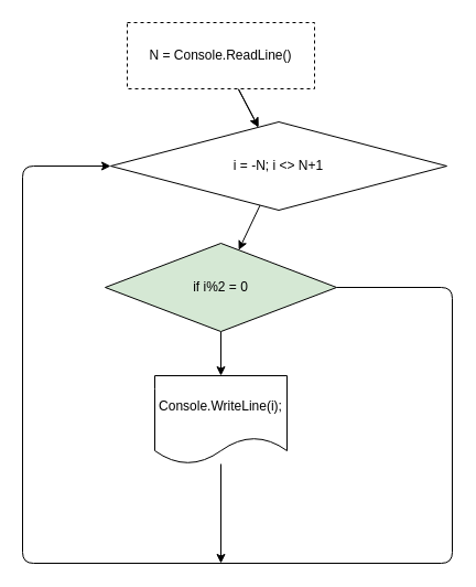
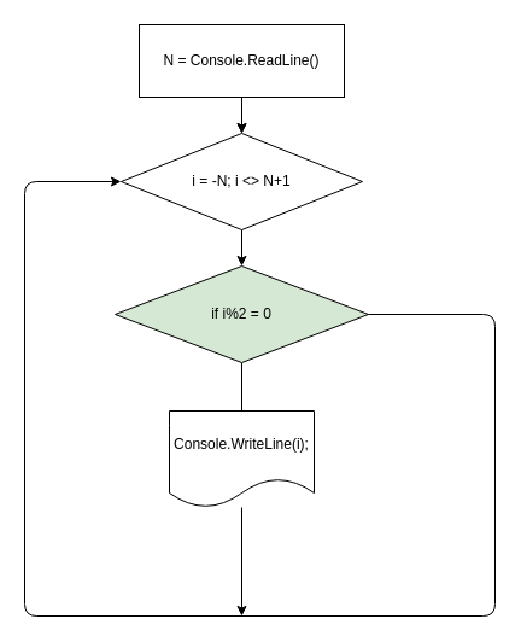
  <mxCell id="0" />
  <mxCell id="1" parent="0" />
  <mxCell id="2" value="" style="edgeStyle=none;html=1;" edge="1" parent="1" source="4" target="6"><mxGeometry relative="1" as="geometry" /></mxCell>
  <mxCell id="3" value="" style="edgeStyle=none;html=1;" edge="1" parent="1" source="4" target="6"><mxGeometry relative="1" as="geometry" /></mxCell>
- <mxCell id="4" value="N = Console.ReadLine()" style="whiteSpace=wrap;html=1;dashed=1;" vertex="1" parent="1"><mxGeometry x="115" y="20" width="170" height="60" as="geometry" /></mxCell>
+ <mxCell id="4" value="N = Console.ReadLine()" style="whiteSpace=wrap;html=1;" vertex="1" parent="1"><mxGeometry x="115" y="20" width="170" height="60" as="geometry" /></mxCell>
  <mxCell id="5" value="" style="edgeStyle=none;html=1;" edge="1" parent="1" source="6" target="9"><mxGeometry relative="1" as="geometry" /></mxCell>
- <mxCell id="6" value="i = -N; i &amp;lt;&amp;gt; N+1" style="rhombus;whiteSpace=wrap;html=1;" vertex="1" parent="1"><mxGeometry x="100" y="110" width="305" height="80" as="geometry" /></mxCell>
- <mxCell id="7" value="" style="edgeStyle=none;html=1;" edge="1" parent="1" source="9" target="11"><mxGeometry relative="1" as="geometry" /></mxCell>
+ <mxCell id="6" value="i = -N; i &amp;lt;&amp;gt; N+1" style="rhombus;whiteSpace=wrap;html=1;" vertex="1" parent="1"><mxGeometry x="100" y="110" width="200" height="80" as="geometry" /></mxCell>
+ <mxCell id="7" value="" style="edgeStyle=none;html=1;endArrow=none;" edge="1" parent="1" source="9" target="11"><mxGeometry relative="1" as="geometry" /></mxCell>
  <mxCell id="8" style="edgeStyle=none;html=1;entryX=0;entryY=0.5;entryDx=0;entryDy=0;" edge="1" parent="1" source="9" target="6"><mxGeometry relative="1" as="geometry"><mxPoint x="70" y="170" as="targetPoint" /><Array as="points"><mxPoint x="410" y="260" /><mxPoint x="410" y="510" /><mxPoint x="20" y="510" /><mxPoint x="20" y="150" /></Array></mxGeometry></mxCell>
  <mxCell id="9" value="if i%2 = 0" style="rhombus;whiteSpace=wrap;html=1;fillColor=#d5e8d4;" vertex="1" parent="1"><mxGeometry x="95" y="220" width="210" height="80" as="geometry" /></mxCell>
  <mxCell id="10" style="edgeStyle=none;html=1;" edge="1" parent="1" source="11"><mxGeometry relative="1" as="geometry"><mxPoint x="200" y="510" as="targetPoint" /></mxGeometry></mxCell>
  <mxCell id="11" value="Console.WriteLine(i);" style="shape=document;whiteSpace=wrap;html=1;boundedLbl=1;" vertex="1" parent="1"><mxGeometry x="140" y="340" width="120" height="80" as="geometry" /></mxCell>
